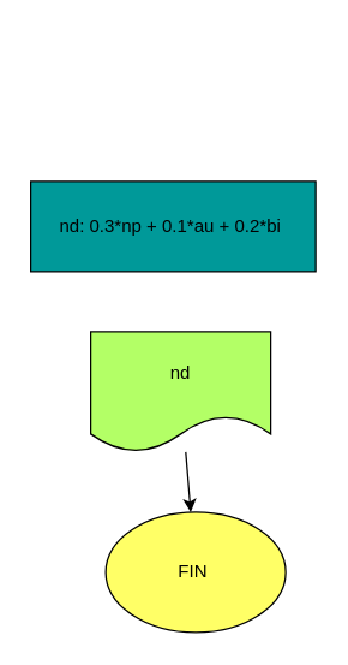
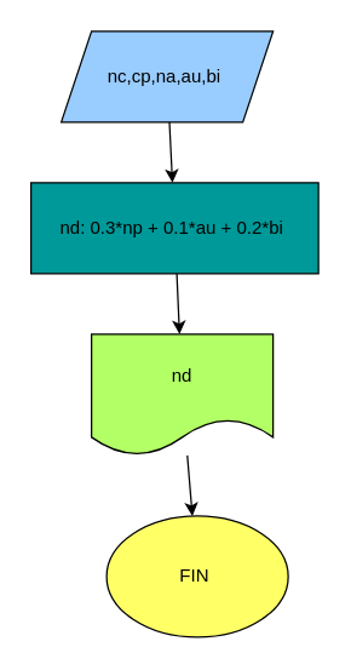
  <mxCell id="0" />
  <mxCell id="1" parent="0" />
+ <mxCell id="2" value="" style="edgeStyle=none;html=1;" edge="1" parent="1" source="3" target="8"><mxGeometry relative="1" as="geometry" /></mxCell>
  <mxCell id="3" value="nd: 0.3*np + 0.1*au + 0.2*bi&amp;nbsp;" style="rounded=0;whiteSpace=wrap;html=1;fillColor=#009999;" vertex="1" parent="1"><mxGeometry x="20" y="120" width="190" height="60" as="geometry" /></mxCell>
+ <mxCell id="4" value="" style="edgeStyle=none;html=1;" edge="1" parent="1" source="5" target="3"><mxGeometry relative="1" as="geometry" /></mxCell>
+ <mxCell id="5" value="nc,cp,na,au,bi&amp;nbsp;" style="shape=parallelogram;perimeter=parallelogramPerimeter;whiteSpace=wrap;html=1;fixedSize=1;fillColor=#99CCFF;" vertex="1" parent="1"><mxGeometry x="40" y="20" width="140" height="60" as="geometry" /></mxCell>
  <mxCell id="6" value="FIN&amp;nbsp;" style="ellipse;whiteSpace=wrap;html=1;fillColor=#FFFF66;" vertex="1" parent="1"><mxGeometry x="70" y="340" width="120" height="80" as="geometry" /></mxCell>
  <mxCell id="7" value="" style="edgeStyle=none;html=1;" edge="1" parent="1" source="8" target="6"><mxGeometry relative="1" as="geometry" /></mxCell>
  <mxCell id="8" value="nd" style="shape=document;whiteSpace=wrap;html=1;boundedLbl=1;fillColor=#B3FF66;" vertex="1" parent="1"><mxGeometry x="60" y="220" width="120" height="80" as="geometry" /></mxCell>
